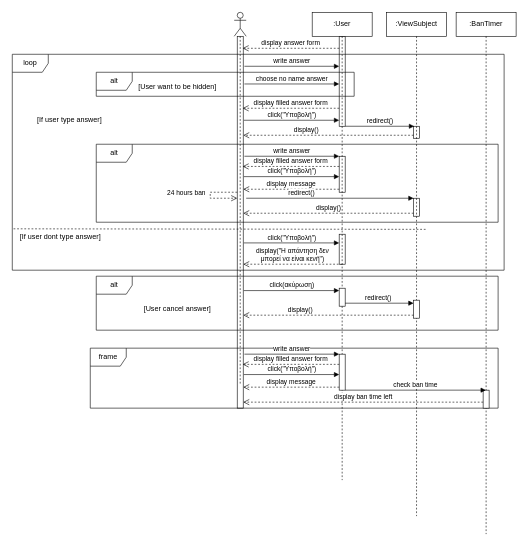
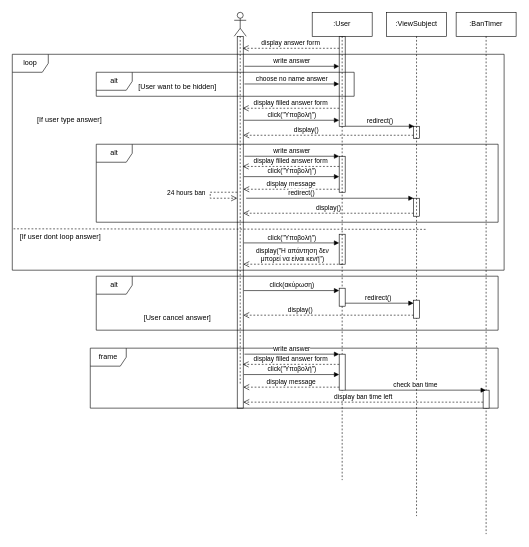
  <mxCell id="0" />
  <mxCell id="1" parent="0" />
  <mxCell id="2" value="" style="html=1;points=[[0,0,0,0,5],[0,1,0,0,-5],[1,0,0,0,5],[1,1,0,0,-5]];perimeter=orthogonalPerimeter;outlineConnect=0;targetShapes=umlLifeline;portConstraint=eastwest;newEdgeStyle={&quot;curved&quot;:0,&quot;rounded&quot;:0};" parent="1" vertex="1"><mxGeometry x="395" y="60" width="10" height="620" as="geometry" /></mxCell>
  <mxCell id="3" value="24 hours ban" style="html=1;verticalAlign=bottom;endArrow=open;dashed=1;endSize=8;curved=0;rounded=0;" parent="1" source="2" target="2" edge="1"><mxGeometry x="0.1" y="-40" relative="1" as="geometry"><mxPoint x="390" y="320" as="sourcePoint" /><mxPoint x="310" y="320" as="targetPoint" /><Array as="points"><mxPoint x="350" y="320" /><mxPoint x="350" y="330" /></Array><mxPoint x="-40" y="-40" as="offset" /></mxGeometry></mxCell>
  <mxCell id="4" value="[User want to be hidden]" style="text;html=1;align=center;verticalAlign=middle;resizable=0;points=[];autosize=1;strokeColor=none;fillColor=none;" parent="1" vertex="1"><mxGeometry x="220" y="130" width="150" height="30" as="geometry" /></mxCell>
  <mxCell id="5" value="" style="html=1;points=[[0,0,0,0,5],[0,1,0,0,-5],[1,0,0,0,5],[1,1,0,0,-5]];perimeter=orthogonalPerimeter;outlineConnect=0;targetShapes=umlLifeline;portConstraint=eastwest;newEdgeStyle={&quot;curved&quot;:0,&quot;rounded&quot;:0};" parent="1" vertex="1"><mxGeometry x="565" y="60" width="10" height="150" as="geometry" /></mxCell>
  <mxCell id="6" value="write answer" style="html=1;verticalAlign=bottom;endArrow=block;curved=0;rounded=0;entryX=-0.2;entryY=0.54;entryDx=0;entryDy=0;entryPerimeter=0;" parent="1" edge="1"><mxGeometry width="80" relative="1" as="geometry"><mxPoint x="407" y="110" as="sourcePoint" /><mxPoint x="565" y="110" as="targetPoint" /></mxGeometry></mxCell>
  <mxCell id="7" value="display answer form" style="html=1;verticalAlign=bottom;endArrow=open;dashed=1;endSize=8;curved=0;rounded=0;entryX=0.9;entryY=0.035;entryDx=0;entryDy=0;entryPerimeter=0;" parent="1" edge="1"><mxGeometry relative="1" as="geometry"><mxPoint x="565" y="80" as="sourcePoint" /><mxPoint x="404" y="80" as="targetPoint" /></mxGeometry></mxCell>
  <mxCell id="8" value="choose no name answer" style="html=1;verticalAlign=bottom;endArrow=block;curved=0;rounded=0;exitX=1.2;exitY=0.097;exitDx=0;exitDy=0;exitPerimeter=0;" parent="1" edge="1"><mxGeometry width="80" relative="1" as="geometry"><mxPoint x="407" y="139.5" as="sourcePoint" /><mxPoint x="565" y="139.5" as="targetPoint" /></mxGeometry></mxCell>
  <mxCell id="9" value="alt" style="shape=umlFrame;whiteSpace=wrap;html=1;pointerEvents=0;" parent="1" vertex="1"><mxGeometry x="160" y="120" width="430" height="40" as="geometry" /></mxCell>
  <mxCell id="10" value="display filled answer form" style="html=1;verticalAlign=bottom;endArrow=open;dashed=1;endSize=8;curved=0;rounded=0;" parent="1" edge="1"><mxGeometry x="0.006" relative="1" as="geometry"><mxPoint x="565" y="180" as="sourcePoint" /><mxPoint x="404" y="180" as="targetPoint" /><mxPoint as="offset" /></mxGeometry></mxCell>
  <mxCell id="11" value="loop" style="shape=umlFrame;whiteSpace=wrap;html=1;pointerEvents=0;" parent="1" vertex="1"><mxGeometry x="20" y="90" width="820" height="360" as="geometry" /></mxCell>
  <mxCell id="12" value="[If user type answer]" style="text;html=1;align=center;verticalAlign=middle;resizable=0;points=[];autosize=1;strokeColor=none;fillColor=none;" parent="1" vertex="1"><mxGeometry x="50" y="185" width="130" height="30" as="geometry" /></mxCell>
  <mxCell id="13" value="" style="html=1;points=[[0,0,0,0,5],[0,1,0,0,-5],[1,0,0,0,5],[1,1,0,0,-5]];perimeter=orthogonalPerimeter;outlineConnect=0;targetShapes=umlLifeline;portConstraint=eastwest;newEdgeStyle={&quot;curved&quot;:0,&quot;rounded&quot;:0};" parent="1" vertex="1"><mxGeometry x="689" y="210" width="10" height="20" as="geometry" /></mxCell>
  <mxCell id="14" value="" style="html=1;points=[[0,0,0,0,5],[0,1,0,0,-5],[1,0,0,0,5],[1,1,0,0,-5]];perimeter=orthogonalPerimeter;outlineConnect=0;targetShapes=umlLifeline;portConstraint=eastwest;newEdgeStyle={&quot;curved&quot;:0,&quot;rounded&quot;:0};" parent="1" vertex="1"><mxGeometry x="689" y="330" width="10" height="30" as="geometry" /></mxCell>
  <mxCell id="15" value="redirect()" style="html=1;verticalAlign=bottom;endArrow=block;curved=0;rounded=0;" parent="1" edge="1"><mxGeometry width="80" relative="1" as="geometry"><mxPoint x="575" y="210" as="sourcePoint" /><mxPoint x="690" y="210" as="targetPoint" /></mxGeometry></mxCell>
  <mxCell id="16" value="display()" style="html=1;verticalAlign=bottom;endArrow=open;dashed=1;endSize=8;curved=0;rounded=0;exitX=0;exitY=1;exitDx=0;exitDy=-5;exitPerimeter=0;" parent="1" source="13" target="2" edge="1"><mxGeometry x="0.261" relative="1" as="geometry"><mxPoint x="500" y="220" as="sourcePoint" /><mxPoint x="420" y="220" as="targetPoint" /><mxPoint as="offset" /></mxGeometry></mxCell>
  <mxCell id="17" value="alt" style="shape=umlFrame;whiteSpace=wrap;html=1;pointerEvents=0;" parent="1" vertex="1"><mxGeometry x="160" y="240" width="670" height="130" as="geometry" /></mxCell>
  <mxCell id="18" value="" style="html=1;points=[[0,0,0,0,5],[0,1,0,0,-5],[1,0,0,0,5],[1,1,0,0,-5]];perimeter=orthogonalPerimeter;outlineConnect=0;targetShapes=umlLifeline;portConstraint=eastwest;newEdgeStyle={&quot;curved&quot;:0,&quot;rounded&quot;:0};" parent="1" vertex="1"><mxGeometry x="565" y="260" width="10" height="60" as="geometry" /></mxCell>
  <mxCell id="19" value="write answer" style="html=1;verticalAlign=bottom;endArrow=block;curved=0;rounded=0;entryX=-0.2;entryY=0.54;entryDx=0;entryDy=0;entryPerimeter=0;" parent="1" edge="1"><mxGeometry width="80" relative="1" as="geometry"><mxPoint x="407" y="260" as="sourcePoint" /><mxPoint x="565" y="260" as="targetPoint" /></mxGeometry></mxCell>
  <mxCell id="20" value="display filled answer form" style="html=1;verticalAlign=bottom;endArrow=open;dashed=1;endSize=8;curved=0;rounded=0;entryX=0.9;entryY=0.167;entryDx=0;entryDy=0;entryPerimeter=0;" parent="1" edge="1"><mxGeometry relative="1" as="geometry"><mxPoint x="565" y="277" as="sourcePoint" /><mxPoint x="404" y="277" as="targetPoint" /></mxGeometry></mxCell>
  <mxCell id="21" value="click(&quot;Υποβολή&quot;)" style="html=1;verticalAlign=bottom;endArrow=block;curved=0;rounded=0;" parent="1" edge="1"><mxGeometry width="80" relative="1" as="geometry"><mxPoint x="406" y="200" as="sourcePoint" /><mxPoint x="565" y="200" as="targetPoint" /></mxGeometry></mxCell>
  <mxCell id="22" value="click(&quot;Υποβολή&quot;)" style="html=1;verticalAlign=bottom;endArrow=block;curved=0;rounded=0;" parent="1" edge="1"><mxGeometry width="80" relative="1" as="geometry"><mxPoint x="406" y="294" as="sourcePoint" /><mxPoint x="565" y="294" as="targetPoint" /></mxGeometry></mxCell>
  <mxCell id="23" value="display message" style="html=1;verticalAlign=bottom;endArrow=open;dashed=1;endSize=8;curved=0;rounded=0;exitX=0;exitY=1;exitDx=0;exitDy=-5;exitPerimeter=0;" parent="1" source="18" target="2" edge="1"><mxGeometry relative="1" as="geometry"><mxPoint x="490" y="320" as="sourcePoint" /><mxPoint x="410" y="320" as="targetPoint" /></mxGeometry></mxCell>
  <mxCell id="24" value="" style="endArrow=none;dashed=1;html=1;rounded=0;exitX=0.013;exitY=0.033;exitDx=0;exitDy=0;exitPerimeter=0;entryX=1.001;entryY=0.645;entryDx=0;entryDy=0;entryPerimeter=0;" parent="1" source="25" edge="1"><mxGeometry width="50" height="50" relative="1" as="geometry"><mxPoint x="60" y="410" as="sourcePoint" /><mxPoint x="710.69" y="381.9" as="targetPoint" /></mxGeometry></mxCell>
- <mxCell id="25" value="[If user dont type answer]" style="text;html=1;align=center;verticalAlign=middle;resizable=0;points=[];autosize=1;strokeColor=none;fillColor=none;" parent="1" vertex="1"><mxGeometry x="20" y="380" width="160" height="30" as="geometry" /></mxCell>
+ <mxCell id="25" value="[If user dont loop answer]" style="text;html=1;align=center;verticalAlign=middle;resizable=0;points=[];autosize=1;strokeColor=none;fillColor=none;" parent="1" vertex="1"><mxGeometry x="20" y="380" width="160" height="30" as="geometry" /></mxCell>
  <mxCell id="26" value="display(&quot;Η απάντηση δεν&lt;div&gt;μπορεί να είναι κενή&quot;)&lt;/div&gt;" style="html=1;verticalAlign=bottom;endArrow=open;dashed=1;endSize=8;curved=0;rounded=0;exitX=0.5;exitY=1;exitDx=0;exitDy=0;exitPerimeter=0;" parent="1" source="28" edge="1"><mxGeometry relative="1" as="geometry"><mxPoint x="510" y="430" as="sourcePoint" /><mxPoint x="405" y="440" as="targetPoint" /></mxGeometry></mxCell>
  <mxCell id="27" value="click(&quot;Υποβολή&quot;)" style="html=1;verticalAlign=bottom;endArrow=block;curved=0;rounded=0;" parent="1" edge="1"><mxGeometry width="80" relative="1" as="geometry"><mxPoint x="406" y="404.5" as="sourcePoint" /><mxPoint x="565" y="404.5" as="targetPoint" /></mxGeometry></mxCell>
  <mxCell id="28" value="" style="html=1;points=[[0,0,0,0,5],[0,1,0,0,-5],[1,0,0,0,5],[1,1,0,0,-5]];perimeter=orthogonalPerimeter;outlineConnect=0;targetShapes=umlLifeline;portConstraint=eastwest;newEdgeStyle={&quot;curved&quot;:0,&quot;rounded&quot;:0};" parent="1" vertex="1"><mxGeometry x="565" y="390" width="10" height="50" as="geometry" /></mxCell>
  <mxCell id="29" value="redirect()" style="html=1;verticalAlign=bottom;endArrow=block;curved=0;rounded=0;" parent="1" target="14" edge="1"><mxGeometry x="-0.34" width="80" relative="1" as="geometry"><mxPoint x="410" y="330" as="sourcePoint" /><mxPoint x="490" y="340" as="targetPoint" /><mxPoint as="offset" /></mxGeometry></mxCell>
  <mxCell id="30" value="display()" style="html=1;verticalAlign=bottom;endArrow=open;dashed=1;endSize=8;curved=0;rounded=0;exitX=0;exitY=1;exitDx=0;exitDy=-5;exitPerimeter=0;" parent="1" source="14" target="2" edge="1"><mxGeometry relative="1" as="geometry"><mxPoint x="520" y="340" as="sourcePoint" /><mxPoint x="440" y="340" as="targetPoint" /></mxGeometry></mxCell>
  <mxCell id="31" value="" style="shape=umlLifeline;perimeter=lifelinePerimeter;whiteSpace=wrap;html=1;container=1;dropTarget=0;collapsible=0;recursiveResize=0;outlineConnect=0;portConstraint=eastwest;newEdgeStyle={&quot;curved&quot;:0,&quot;rounded&quot;:0};participant=umlActor;" parent="1" vertex="1"><mxGeometry x="390" y="20" width="20" height="620" as="geometry" /></mxCell>
  <mxCell id="32" value=":User" style="shape=umlLifeline;perimeter=lifelinePerimeter;whiteSpace=wrap;html=1;container=1;dropTarget=0;collapsible=0;recursiveResize=0;outlineConnect=0;portConstraint=eastwest;newEdgeStyle={&quot;curved&quot;:0,&quot;rounded&quot;:0};" parent="1" vertex="1"><mxGeometry x="520" y="20" width="100" height="780" as="geometry" /></mxCell>
  <mxCell id="33" value=":ViewSubject" style="shape=umlLifeline;perimeter=lifelinePerimeter;whiteSpace=wrap;html=1;container=1;dropTarget=0;collapsible=0;recursiveResize=0;outlineConnect=0;portConstraint=eastwest;newEdgeStyle={&quot;curved&quot;:0,&quot;rounded&quot;:0};" parent="1" vertex="1"><mxGeometry x="644" y="20" width="100" height="840" as="geometry" /></mxCell>
  <mxCell id="34" value="alt" style="shape=umlFrame;whiteSpace=wrap;html=1;pointerEvents=0;" parent="1" vertex="1"><mxGeometry x="160" y="460" width="670" height="90" as="geometry" /></mxCell>
- <mxCell id="35" value="[User cancel answer]" style="text;html=1;align=center;verticalAlign=middle;resizable=0;points=[];autosize=1;strokeColor=none;fillColor=none;" parent="1" vertex="1"><mxGeometry x="225" y="500" width="140" height="30" as="geometry" /></mxCell>
+ <mxCell id="35" value="[User cancel answer]" style="text;html=1;align=center;verticalAlign=middle;resizable=0;points=[];autosize=1;strokeColor=none;fillColor=none;" parent="1" vertex="1"><mxGeometry x="225" y="515" width="140" height="30" as="geometry" /></mxCell>
  <mxCell id="36" value="" style="html=1;points=[[0,0,0,0,5],[0,1,0,0,-5],[1,0,0,0,5],[1,1,0,0,-5]];perimeter=orthogonalPerimeter;outlineConnect=0;targetShapes=umlLifeline;portConstraint=eastwest;newEdgeStyle={&quot;curved&quot;:0,&quot;rounded&quot;:0};" parent="1" vertex="1"><mxGeometry x="689" y="500" width="10" height="30" as="geometry" /></mxCell>
  <mxCell id="37" value="" style="html=1;points=[[0,0,0,0,5],[0,1,0,0,-5],[1,0,0,0,5],[1,1,0,0,-5]];perimeter=orthogonalPerimeter;outlineConnect=0;targetShapes=umlLifeline;portConstraint=eastwest;newEdgeStyle={&quot;curved&quot;:0,&quot;rounded&quot;:0};" parent="1" vertex="1"><mxGeometry x="565" y="480" width="10" height="30" as="geometry" /></mxCell>
  <mxCell id="38" value="click(ακύρωση)" style="html=1;verticalAlign=bottom;endArrow=block;curved=0;rounded=0;" parent="1" edge="1"><mxGeometry width="80" relative="1" as="geometry"><mxPoint x="406" y="484" as="sourcePoint" /><mxPoint x="565" y="484" as="targetPoint" /></mxGeometry></mxCell>
  <mxCell id="39" value="redirect()" style="html=1;verticalAlign=bottom;endArrow=block;curved=0;rounded=0;exitX=1;exitY=1;exitDx=0;exitDy=-5;exitPerimeter=0;" parent="1" source="37" target="36" edge="1"><mxGeometry x="-0.035" width="80" relative="1" as="geometry"><mxPoint x="405" y="525" as="sourcePoint" /><mxPoint x="490" y="530" as="targetPoint" /><mxPoint as="offset" /></mxGeometry></mxCell>
  <mxCell id="40" value="display()" style="html=1;verticalAlign=bottom;endArrow=open;dashed=1;endSize=8;curved=0;rounded=0;exitX=0;exitY=1;exitDx=0;exitDy=-5;exitPerimeter=0;" parent="1" source="36" target="2" edge="1"><mxGeometry x="0.331" relative="1" as="geometry"><mxPoint x="520" y="530" as="sourcePoint" /><mxPoint x="405" y="545" as="targetPoint" /><mxPoint as="offset" /></mxGeometry></mxCell>
  <mxCell id="41" value="frame" style="shape=umlFrame;whiteSpace=wrap;html=1;pointerEvents=0;" parent="1" vertex="1"><mxGeometry x="150" y="580" width="680" height="100" as="geometry" /></mxCell>
  <mxCell id="42" value="" style="html=1;points=[[0,0,0,0,5],[0,1,0,0,-5],[1,0,0,0,5],[1,1,0,0,-5]];perimeter=orthogonalPerimeter;outlineConnect=0;targetShapes=umlLifeline;portConstraint=eastwest;newEdgeStyle={&quot;curved&quot;:0,&quot;rounded&quot;:0};" parent="1" vertex="1"><mxGeometry x="565" y="590" width="10" height="60" as="geometry" /></mxCell>
  <mxCell id="43" value="write answer" style="html=1;verticalAlign=bottom;endArrow=block;curved=0;rounded=0;entryX=-0.2;entryY=0.54;entryDx=0;entryDy=0;entryPerimeter=0;" parent="1" edge="1"><mxGeometry width="80" relative="1" as="geometry"><mxPoint x="407" y="590" as="sourcePoint" /><mxPoint x="565" y="590" as="targetPoint" /></mxGeometry></mxCell>
  <mxCell id="44" value="display filled answer form" style="html=1;verticalAlign=bottom;endArrow=open;dashed=1;endSize=8;curved=0;rounded=0;entryX=0.9;entryY=0.167;entryDx=0;entryDy=0;entryPerimeter=0;" parent="1" edge="1"><mxGeometry relative="1" as="geometry"><mxPoint x="565" y="607" as="sourcePoint" /><mxPoint x="404" y="607" as="targetPoint" /></mxGeometry></mxCell>
  <mxCell id="45" value="click(&quot;Υποβολή&quot;)" style="html=1;verticalAlign=bottom;endArrow=block;curved=0;rounded=0;" parent="1" edge="1"><mxGeometry width="80" relative="1" as="geometry"><mxPoint x="406" y="624" as="sourcePoint" /><mxPoint x="565" y="624" as="targetPoint" /></mxGeometry></mxCell>
  <mxCell id="46" value="display message" style="html=1;verticalAlign=bottom;endArrow=open;dashed=1;endSize=8;curved=0;rounded=0;exitX=0;exitY=1;exitDx=0;exitDy=-5;exitPerimeter=0;" parent="1" source="42" edge="1"><mxGeometry relative="1" as="geometry"><mxPoint x="490" y="650" as="sourcePoint" /><mxPoint x="405" y="645" as="targetPoint" /></mxGeometry></mxCell>
  <mxCell id="47" value=":BanTimer" style="shape=umlLifeline;perimeter=lifelinePerimeter;whiteSpace=wrap;html=1;container=1;dropTarget=0;collapsible=0;recursiveResize=0;outlineConnect=0;portConstraint=eastwest;newEdgeStyle={&quot;curved&quot;:0,&quot;rounded&quot;:0};" parent="1" vertex="1"><mxGeometry x="760" y="20" width="100" height="870" as="geometry" /></mxCell>
  <mxCell id="48" value="" style="html=1;points=[[0,0,0,0,5],[0,1,0,0,-5],[1,0,0,0,5],[1,1,0,0,-5]];perimeter=orthogonalPerimeter;outlineConnect=0;targetShapes=umlLifeline;portConstraint=eastwest;newEdgeStyle={&quot;curved&quot;:0,&quot;rounded&quot;:0};" parent="47" vertex="1"><mxGeometry x="45" y="630" width="10" height="30" as="geometry" /></mxCell>
  <mxCell id="49" value="check ban time" style="html=1;verticalAlign=bottom;endArrow=block;curved=0;rounded=0;" parent="1" target="47" edge="1"><mxGeometry width="80" relative="1" as="geometry"><mxPoint x="575" y="650" as="sourcePoint" /><mxPoint x="655" y="650" as="targetPoint" /></mxGeometry></mxCell>
  <mxCell id="50" value="display ban time left" style="html=1;verticalAlign=bottom;endArrow=open;dashed=1;endSize=8;curved=0;rounded=0;" parent="1" edge="1"><mxGeometry relative="1" as="geometry"><mxPoint x="805" y="670" as="sourcePoint" /><mxPoint x="405" y="670" as="targetPoint" /></mxGeometry></mxCell>
